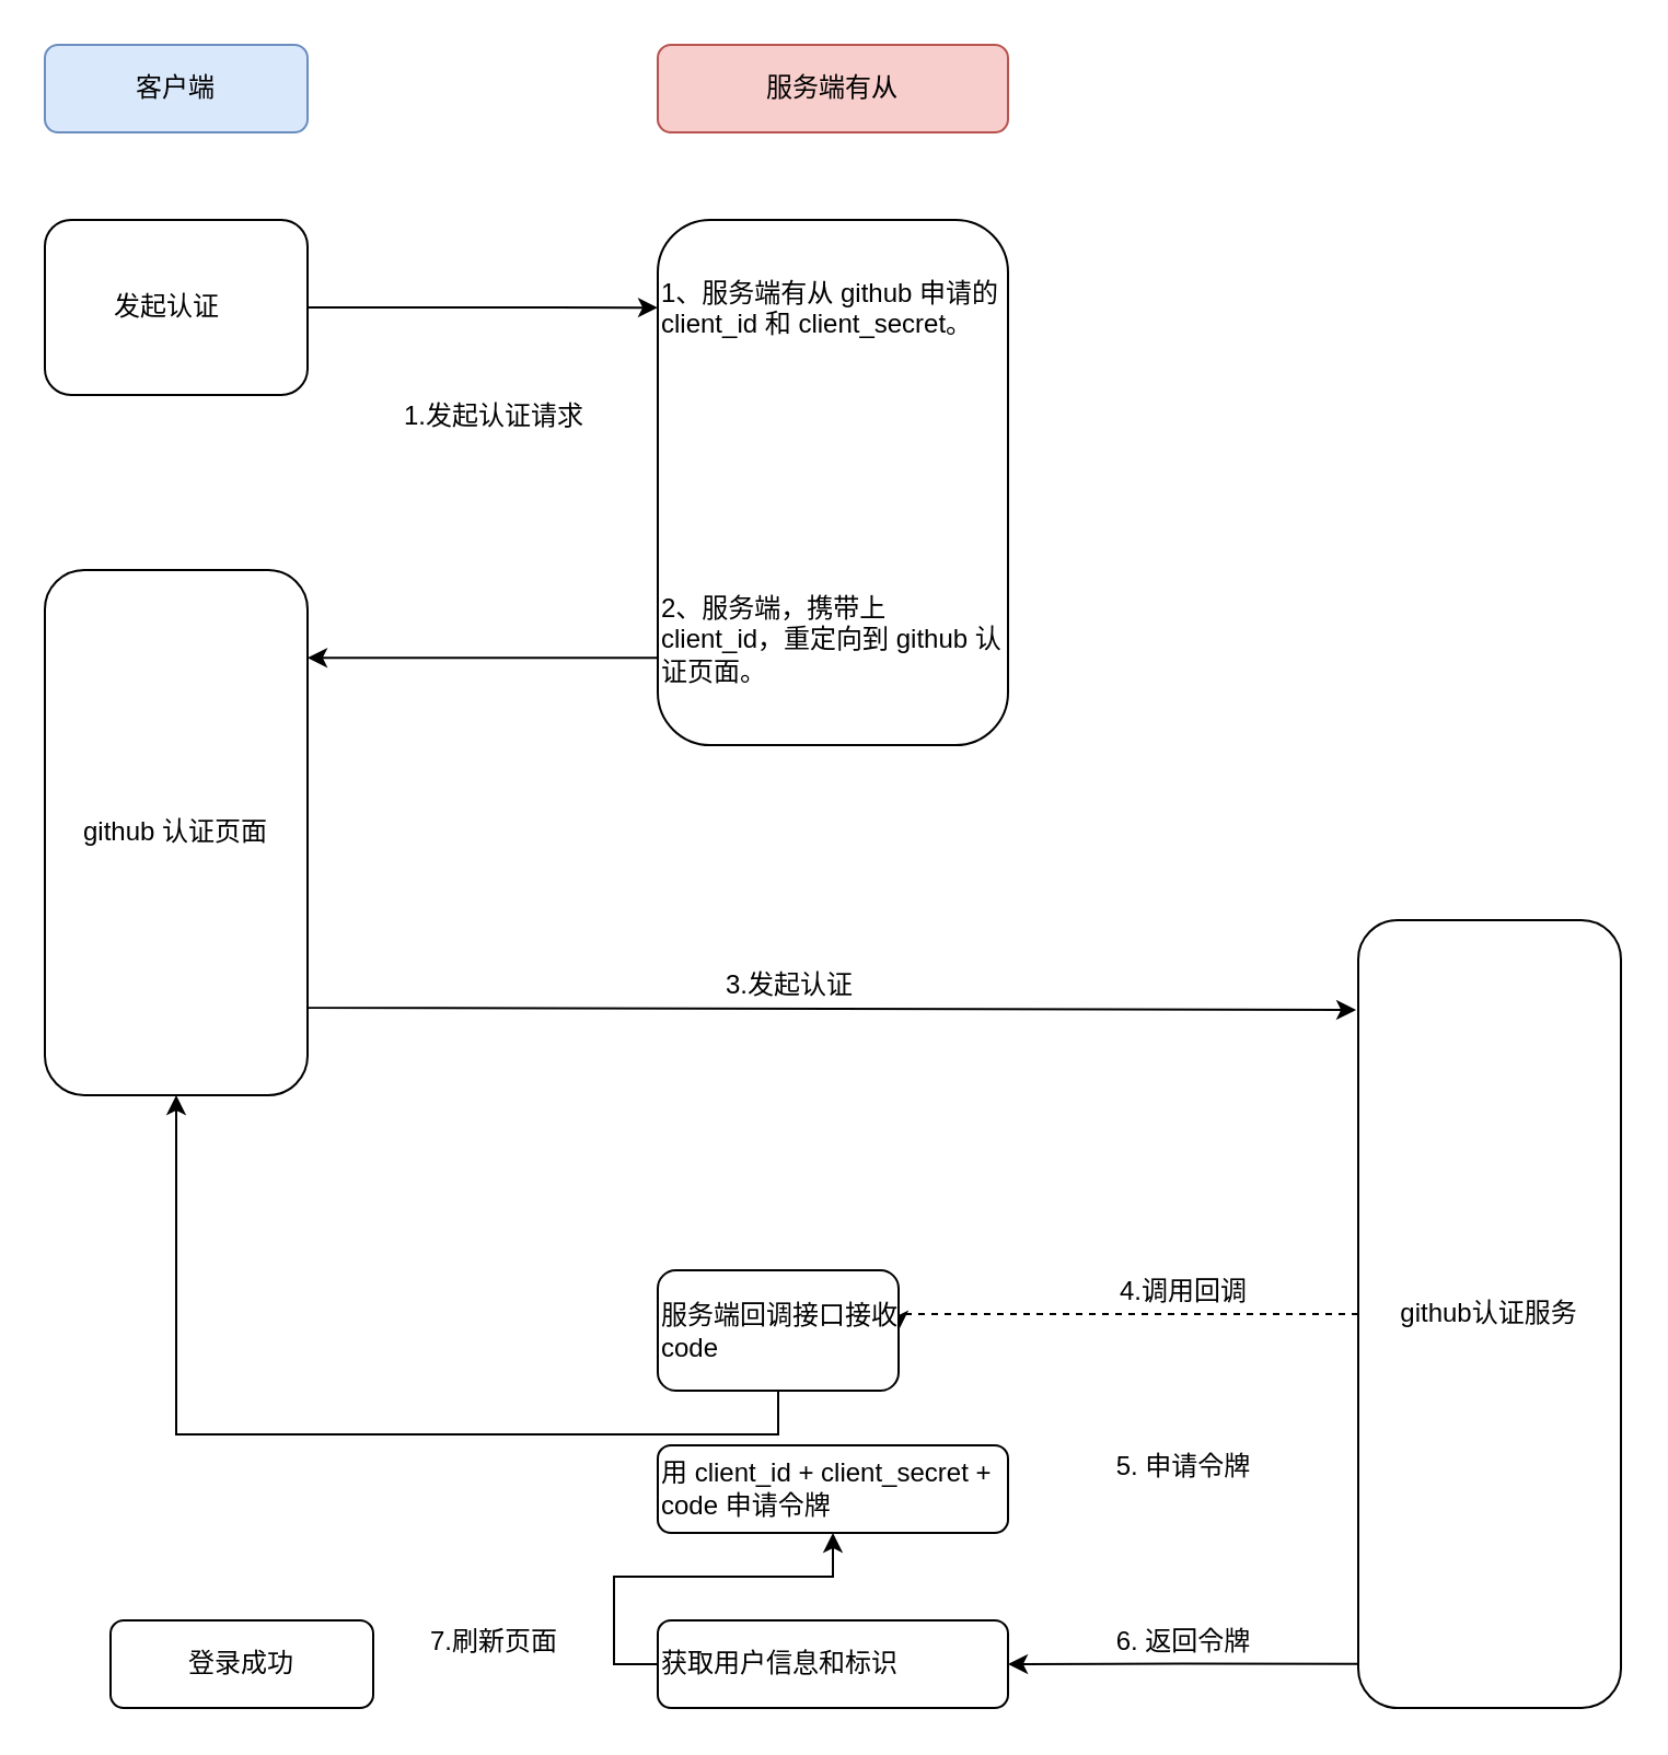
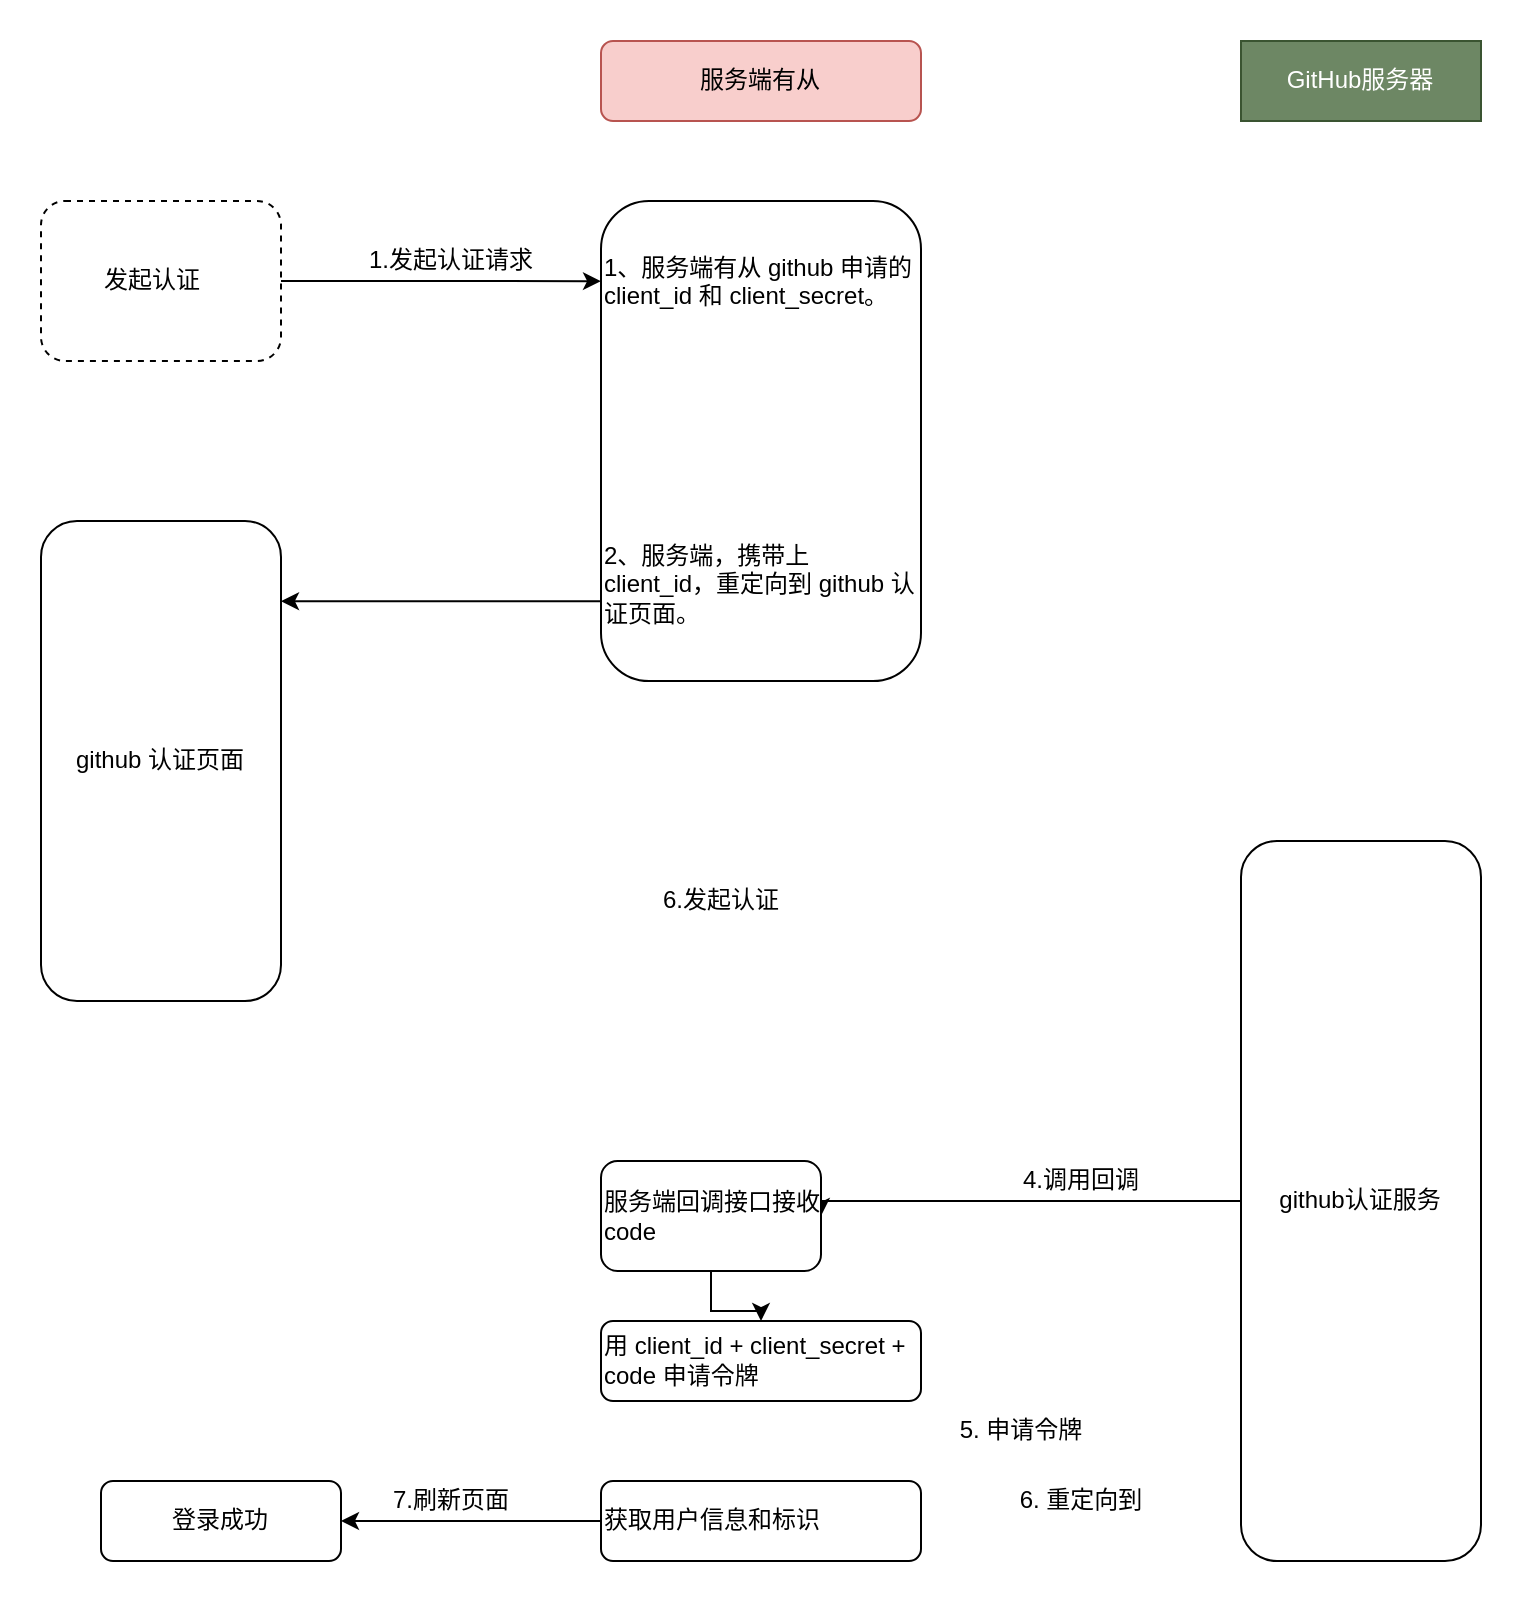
  <mxCell id="0" />
  <mxCell id="1" parent="0" />
- <mxCell id="2" value="客户端" style="rounded=1;whiteSpace=wrap;html=1;fillColor=#dae8fc;strokeColor=#6c8ebf;" parent="1" vertex="1"><mxGeometry x="20" y="20" width="120" height="40" as="geometry" /></mxCell>
  <mxCell id="3" value="服务端有从" style="rounded=1;whiteSpace=wrap;html=1;fillColor=#f8cecc;strokeColor=#b85450;" parent="1" vertex="1"><mxGeometry x="300" y="20" width="160" height="40" as="geometry" /></mxCell>
+ <mxCell id="4" value="GitHub服务器" style="rounded=0;whiteSpace=wrap;html=1;fillColor=#6d8764;strokeColor=#3A5431;fontColor=#ffffff;" parent="1" vertex="1"><mxGeometry x="620" y="20" width="120" height="40" as="geometry" /></mxCell>
  <mxCell id="5" style="edgeStyle=orthogonalEdgeStyle;rounded=0;orthogonalLoop=1;jettySize=auto;html=1;exitX=1;exitY=0.5;exitDx=0;exitDy=0;entryX=0;entryY=0.167;entryDx=0;entryDy=0;entryPerimeter=0;" edge="1" parent="1" source="6" target="8"><mxGeometry relative="1" as="geometry" /></mxCell>
- <mxCell id="6" value="&amp;nbsp; &amp;nbsp; &amp;nbsp; &amp;nbsp; &amp;nbsp;发起认证" style="rounded=1;whiteSpace=wrap;html=1;align=left;" vertex="1" parent="1"><mxGeometry x="20" y="100" width="120" height="80" as="geometry" /></mxCell>
+ <mxCell id="6" value="&amp;nbsp; &amp;nbsp; &amp;nbsp; &amp;nbsp; &amp;nbsp;发起认证" style="rounded=1;whiteSpace=wrap;html=1;align=left;dashed=1;" vertex="1" parent="1"><mxGeometry x="20" y="100" width="120" height="80" as="geometry" /></mxCell>
  <mxCell id="7" style="edgeStyle=orthogonalEdgeStyle;rounded=0;orthogonalLoop=1;jettySize=auto;html=1;exitX=0;exitY=0.75;exitDx=0;exitDy=0;entryX=1;entryY=0.167;entryDx=0;entryDy=0;entryPerimeter=0;" edge="1" parent="1" source="8" target="10"><mxGeometry relative="1" as="geometry"><Array as="points"><mxPoint x="300" y="300" /></Array></mxGeometry></mxCell>
  <mxCell id="8" value="1、服务端有从 github 申请的 client_id 和 client_secret。&lt;br&gt;&lt;br&gt;&lt;br&gt;&lt;br&gt;&lt;br&gt;&lt;br&gt;&lt;br&gt;&lt;br&gt;&lt;br&gt;2、服务端，携带上 client_id，重定向到 github 认证页面。" style="rounded=1;whiteSpace=wrap;html=1;align=left;" vertex="1" parent="1"><mxGeometry x="300" y="100" width="160" height="240" as="geometry" /></mxCell>
- <mxCell id="9" style="edgeStyle=orthogonalEdgeStyle;rounded=0;orthogonalLoop=1;jettySize=auto;html=1;exitX=1;exitY=0.75;exitDx=0;exitDy=0;entryX=-0.008;entryY=0.114;entryDx=0;entryDy=0;entryPerimeter=0;" edge="1" parent="1" source="10" target="13"><mxGeometry relative="1" as="geometry"><Array as="points"><mxPoint x="140" y="460" /></Array></mxGeometry></mxCell>
  <mxCell id="10" value="github 认证页面" style="rounded=1;whiteSpace=wrap;html=1;" vertex="1" parent="1"><mxGeometry x="20" y="260" width="120" height="240" as="geometry" /></mxCell>
- <mxCell id="11" style="edgeStyle=orthogonalEdgeStyle;rounded=0;orthogonalLoop=1;jettySize=auto;html=1;exitX=0;exitY=0.5;exitDx=0;exitDy=0;entryX=1;entryY=0.5;entryDx=0;entryDy=0;dashed=1;" edge="1" parent="1" source="13" target="17"><mxGeometry relative="1" as="geometry"><Array as="points"><mxPoint x="620" y="600" /></Array></mxGeometry></mxCell>
- <mxCell id="12" style="edgeStyle=orthogonalEdgeStyle;rounded=0;orthogonalLoop=1;jettySize=auto;html=1;exitX=0;exitY=0.944;exitDx=0;exitDy=0;entryX=1;entryY=0.5;entryDx=0;entryDy=0;exitPerimeter=0;" edge="1" parent="1" source="13" target="20"><mxGeometry relative="1" as="geometry"><Array as="points" /></mxGeometry></mxCell>
+ <mxCell id="11" style="edgeStyle=orthogonalEdgeStyle;rounded=0;orthogonalLoop=1;jettySize=auto;html=1;exitX=0;exitY=0.5;exitDx=0;exitDy=0;entryX=1;entryY=0.5;entryDx=0;entryDy=0;" edge="1" parent="1" source="13" target="17"><mxGeometry relative="1" as="geometry"><Array as="points"><mxPoint x="620" y="600" /></Array></mxGeometry></mxCell>
  <mxCell id="13" value="github认证服务" style="rounded=1;whiteSpace=wrap;html=1;" vertex="1" parent="1"><mxGeometry x="620" y="420" width="120" height="360" as="geometry" /></mxCell>
- <mxCell id="14" value="1.发起认证请求" style="text;html=1;align=center;verticalAlign=middle;resizable=0;points=[];autosize=1;" vertex="1" parent="1"><mxGeometry x="175" y="180" width="100" height="20" as="geometry" /></mxCell>
- <mxCell id="15" value="3.发起认证" style="text;html=1;align=center;verticalAlign=middle;resizable=0;points=[];autosize=1;" vertex="1" parent="1"><mxGeometry x="325" y="440" width="70" height="20" as="geometry" /></mxCell>
- <mxCell id="16" style="edgeStyle=orthogonalEdgeStyle;rounded=0;orthogonalLoop=1;jettySize=auto;html=1;exitX=0.5;exitY=1;exitDx=0;exitDy=0;" edge="1" parent="1" source="17" target="10"><mxGeometry relative="1" as="geometry" /></mxCell>
+ <mxCell id="14" value="1.发起认证请求" style="text;html=1;align=center;verticalAlign=middle;resizable=0;points=[];autosize=1;" vertex="1" parent="1"><mxGeometry x="175" y="120" width="100" height="20" as="geometry" /></mxCell>
+ <mxCell id="15" value="6.发起认证" style="text;html=1;align=center;verticalAlign=middle;resizable=0;points=[];autosize=1;" vertex="1" parent="1"><mxGeometry x="325" y="440" width="70" height="20" as="geometry" /></mxCell>
+ <mxCell id="16" style="edgeStyle=orthogonalEdgeStyle;rounded=0;orthogonalLoop=1;jettySize=auto;html=1;exitX=0.5;exitY=1;exitDx=0;exitDy=0;" edge="1" parent="1" source="17" target="18"><mxGeometry relative="1" as="geometry" /></mxCell>
  <mxCell id="17" value="服务端回调接口接收code" style="rounded=1;whiteSpace=wrap;html=1;align=left;" vertex="1" parent="1"><mxGeometry x="300" y="580" width="110" height="55" as="geometry" /></mxCell>
  <mxCell id="18" value="用 client_id + client_secret + code 申请令牌" style="rounded=1;whiteSpace=wrap;html=1;align=left;" vertex="1" parent="1"><mxGeometry x="300" y="660" width="160" height="40" as="geometry" /></mxCell>
- <mxCell id="19" style="edgeStyle=orthogonalEdgeStyle;rounded=0;orthogonalLoop=1;jettySize=auto;html=1;exitX=0;exitY=0.5;exitDx=0;exitDy=0;" edge="1" parent="1" source="20" target="18"><mxGeometry relative="1" as="geometry" /></mxCell>
+ <mxCell id="19" style="edgeStyle=orthogonalEdgeStyle;rounded=0;orthogonalLoop=1;jettySize=auto;html=1;exitX=0;exitY=0.5;exitDx=0;exitDy=0;entryX=1;entryY=0.5;entryDx=0;entryDy=0;" edge="1" parent="1" source="20" target="24"><mxGeometry relative="1" as="geometry" /></mxCell>
  <mxCell id="20" value="获取用户信息和标识" style="rounded=1;whiteSpace=wrap;html=1;align=left;" vertex="1" parent="1"><mxGeometry x="300" y="740" width="160" height="40" as="geometry" /></mxCell>
  <mxCell id="21" value="4.调用回调" style="text;html=1;align=center;verticalAlign=middle;resizable=0;points=[];autosize=1;" vertex="1" parent="1"><mxGeometry x="505" y="580" width="70" height="20" as="geometry" /></mxCell>
- <mxCell id="22" value="5. 申请令牌" style="text;html=1;align=center;verticalAlign=middle;resizable=0;points=[];autosize=1;" vertex="1" parent="1"><mxGeometry x="500" y="660" width="80" height="20" as="geometry" /></mxCell>
- <mxCell id="23" value="6. 返回令牌" style="text;html=1;align=center;verticalAlign=middle;resizable=0;points=[];autosize=1;" vertex="1" parent="1"><mxGeometry x="500" y="740" width="80" height="20" as="geometry" /></mxCell>
+ <mxCell id="22" value="5. 申请令牌" style="text;html=1;align=center;verticalAlign=middle;resizable=0;points=[];autosize=1;" vertex="1" parent="1"><mxGeometry x="470" y="705" width="80" height="20" as="geometry" /></mxCell>
+ <mxCell id="23" value="6. 重定向到" style="text;html=1;align=center;verticalAlign=middle;resizable=0;points=[];autosize=1;" vertex="1" parent="1"><mxGeometry x="500" y="740" width="80" height="20" as="geometry" /></mxCell>
  <mxCell id="24" value="登录成功" style="rounded=1;whiteSpace=wrap;html=1;" vertex="1" parent="1"><mxGeometry x="50" y="740" width="120" height="40" as="geometry" /></mxCell>
  <mxCell id="25" value="7.刷新页面" style="text;html=1;align=center;verticalAlign=middle;resizable=0;points=[];autosize=1;" vertex="1" parent="1"><mxGeometry x="190" y="740" width="70" height="20" as="geometry" /></mxCell>
